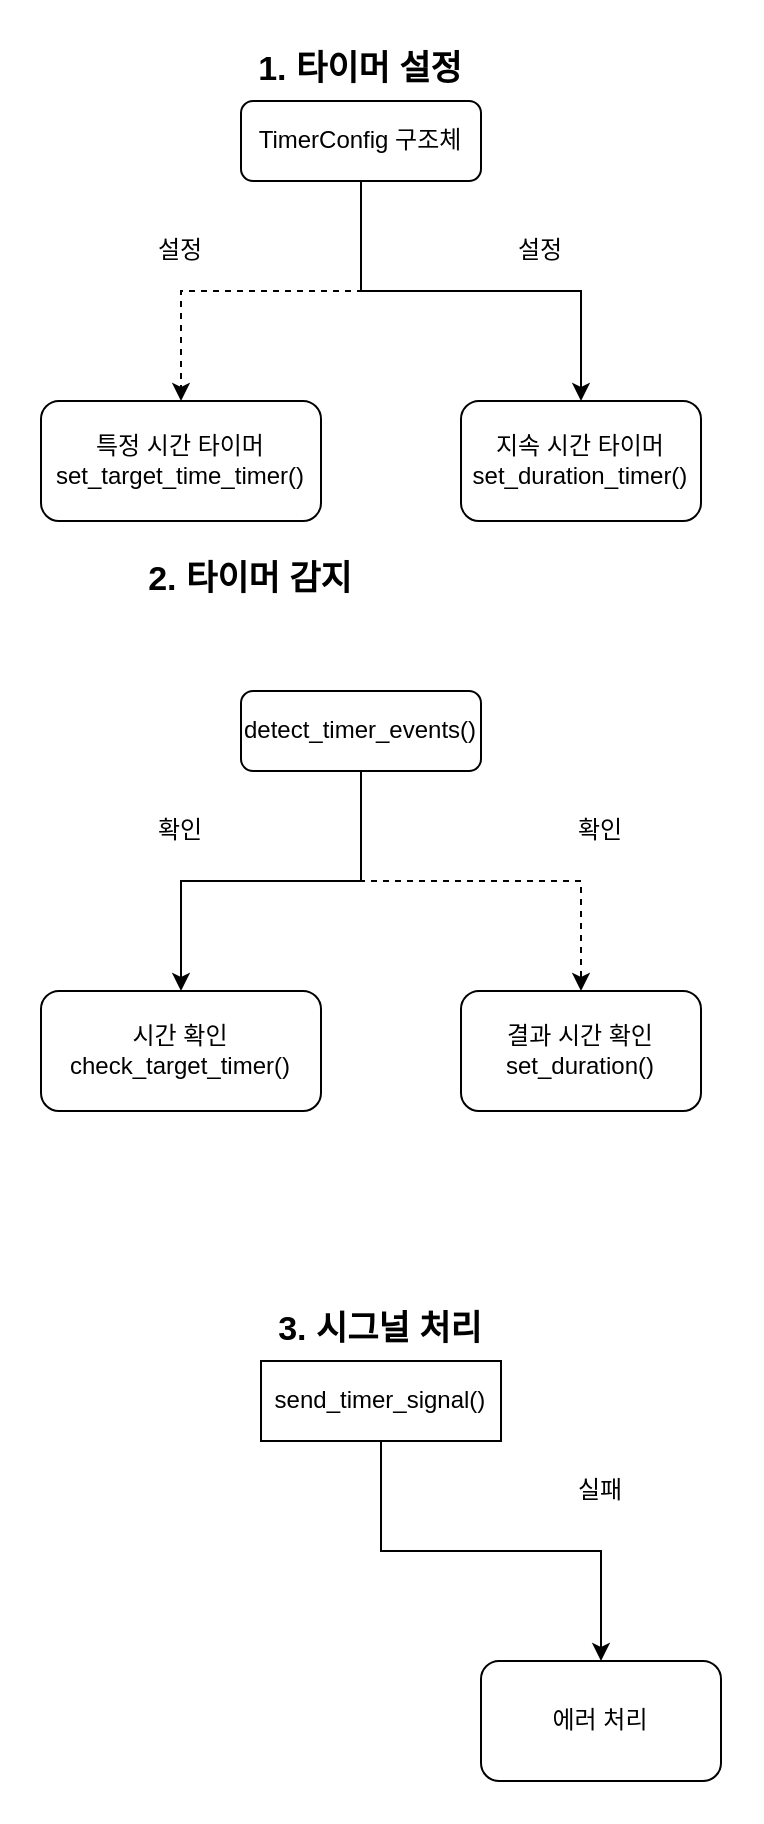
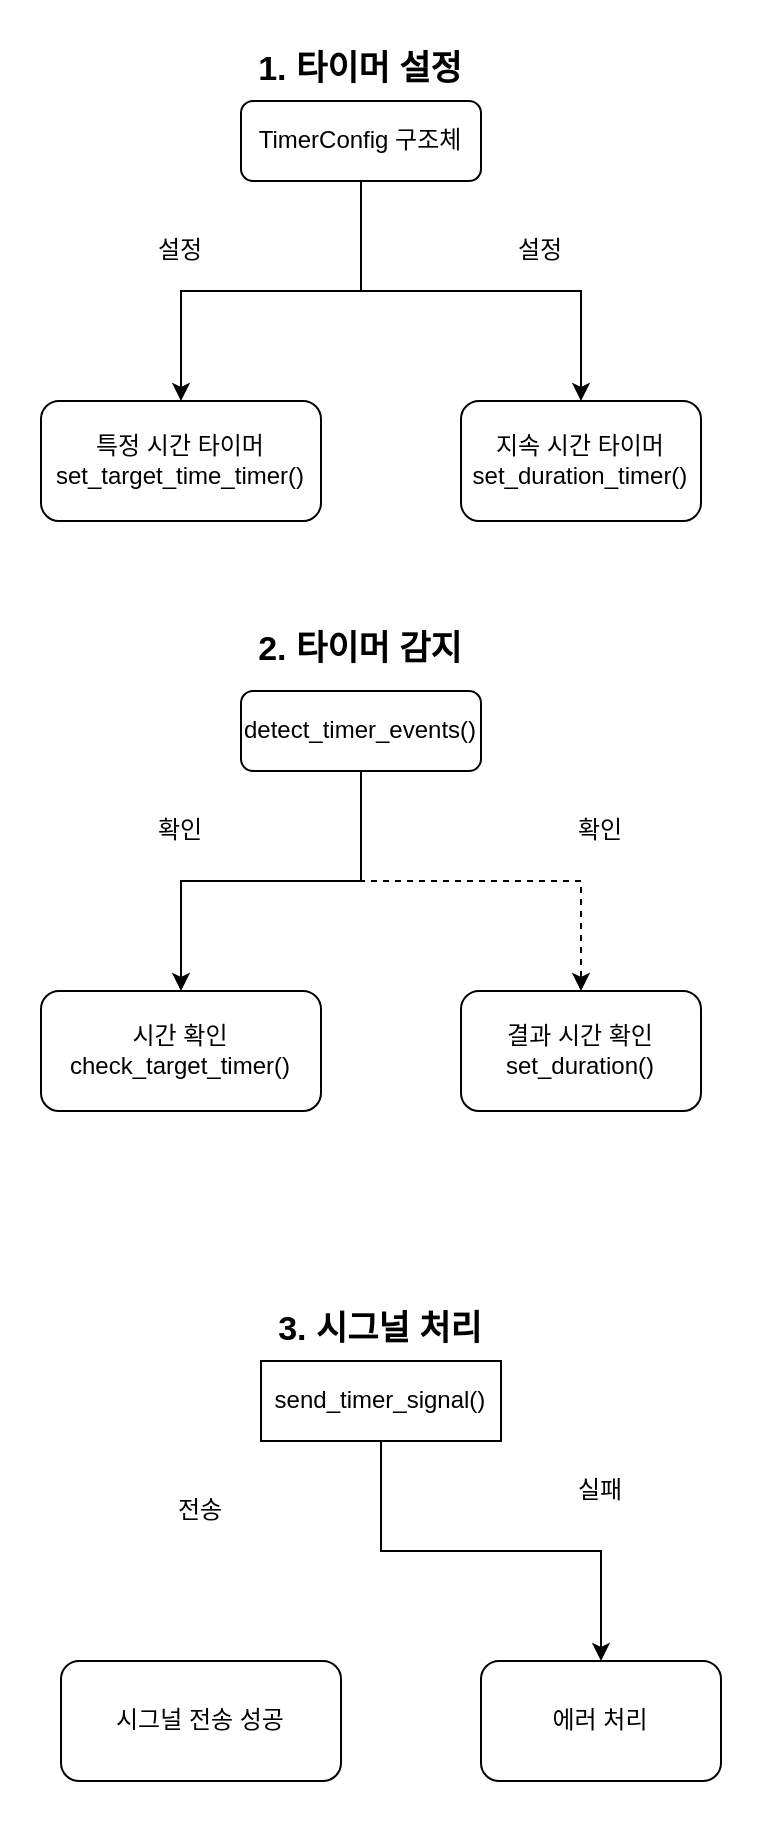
  <mxCell id="0" />
  <mxCell id="1" parent="0" />
- <mxCell id="2" value="" style="edgeStyle=orthogonalEdgeStyle;rounded=0;orthogonalLoop=1;jettySize=auto;html=1;dashed=1;" parent="1" source="4" target="5" edge="1"><mxGeometry relative="1" as="geometry" /></mxCell>
+ <mxCell id="2" value="" style="edgeStyle=orthogonalEdgeStyle;rounded=0;orthogonalLoop=1;jettySize=auto;html=1;" parent="1" source="4" target="5" edge="1"><mxGeometry relative="1" as="geometry" /></mxCell>
  <mxCell id="3" value="" style="edgeStyle=orthogonalEdgeStyle;rounded=0;orthogonalLoop=1;jettySize=auto;html=1;" parent="1" source="4" target="6" edge="1"><mxGeometry relative="1" as="geometry" /></mxCell>
  <mxCell id="4" value="TimerConfig 구조체" style="rounded=1;whiteSpace=wrap;html=1;fontSize=12;glass=0;strokeWidth=1;shadow=0;" parent="1" vertex="1"><mxGeometry x="120" y="50" width="120" height="40" as="geometry" /></mxCell>
  <mxCell id="5" value="특정 시간 타이머&lt;div&gt;set_target_time_timer()&lt;/div&gt;" style="whiteSpace=wrap;html=1;rounded=1;glass=0;strokeWidth=1;shadow=0;" parent="1" vertex="1"><mxGeometry x="20" y="200" width="140" height="60" as="geometry" /></mxCell>
  <mxCell id="6" value="지속 시간 타이머&lt;div&gt;set_duration_timer()&lt;/div&gt;" style="whiteSpace=wrap;html=1;rounded=1;glass=0;strokeWidth=1;shadow=0;" parent="1" vertex="1"><mxGeometry x="230" y="200" width="120" height="60" as="geometry" /></mxCell>
  <mxCell id="7" value="" style="edgeStyle=orthogonalEdgeStyle;rounded=0;orthogonalLoop=1;jettySize=auto;html=1;" parent="1" source="9" target="10" edge="1"><mxGeometry relative="1" as="geometry" /></mxCell>
  <mxCell id="8" value="" style="edgeStyle=orthogonalEdgeStyle;rounded=0;orthogonalLoop=1;jettySize=auto;html=1;dashed=1;" parent="1" source="9" target="11" edge="1"><mxGeometry relative="1" as="geometry" /></mxCell>
  <mxCell id="9" value="detect_timer_events()" style="rounded=1;whiteSpace=wrap;html=1;fontSize=12;glass=0;strokeWidth=1;shadow=0;" parent="1" vertex="1"><mxGeometry x="120" y="345" width="120" height="40" as="geometry" /></mxCell>
  <mxCell id="10" value="&lt;div&gt;시간 확인&lt;/div&gt;&lt;div&gt;check_target_timer()&lt;/div&gt;" style="whiteSpace=wrap;html=1;rounded=1;glass=0;strokeWidth=1;shadow=0;" parent="1" vertex="1"><mxGeometry x="20" y="495" width="140" height="60" as="geometry" /></mxCell>
  <mxCell id="11" value="결과 시간 확인&lt;div&gt;set_duration()&lt;/div&gt;" style="whiteSpace=wrap;html=1;rounded=1;glass=0;strokeWidth=1;shadow=0;" parent="1" vertex="1"><mxGeometry x="230" y="495" width="120" height="60" as="geometry" /></mxCell>
  <mxCell id="12" value="" style="edgeStyle=orthogonalEdgeStyle;rounded=0;orthogonalLoop=1;jettySize=auto;html=1;" parent="1" source="13" target="15" edge="1"><mxGeometry relative="1" as="geometry" /></mxCell>
  <mxCell id="13" value="send_timer_signal()" style="whiteSpace=wrap;html=1;fontSize=12;glass=0;strokeWidth=1;shadow=0;rounded=0;" parent="1" vertex="1"><mxGeometry x="130" y="680" width="120" height="40" as="geometry" /></mxCell>
+ <mxCell id="14" value="&lt;div&gt;시그널 전송 성공&lt;/div&gt;" style="whiteSpace=wrap;html=1;rounded=1;glass=0;strokeWidth=1;shadow=0;" parent="1" vertex="1"><mxGeometry x="30" y="830" width="140" height="60" as="geometry" /></mxCell>
  <mxCell id="15" value="에러 처리" style="whiteSpace=wrap;html=1;rounded=1;glass=0;strokeWidth=1;shadow=0;" parent="1" vertex="1"><mxGeometry x="240" y="830" width="120" height="60" as="geometry" /></mxCell>
  <mxCell id="16" value="설정" style="text;html=1;align=center;verticalAlign=middle;whiteSpace=wrap;rounded=0;" parent="1" vertex="1"><mxGeometry x="60" y="110" width="60" height="30" as="geometry" /></mxCell>
  <mxCell id="17" value="설정" style="text;html=1;align=center;verticalAlign=middle;whiteSpace=wrap;rounded=0;" parent="1" vertex="1"><mxGeometry x="240" y="110" width="60" height="30" as="geometry" /></mxCell>
  <mxCell id="18" value="확인" style="text;html=1;align=center;verticalAlign=middle;whiteSpace=wrap;rounded=0;" parent="1" vertex="1"><mxGeometry x="60" y="400" width="60" height="30" as="geometry" /></mxCell>
  <mxCell id="19" value="확인" style="text;html=1;align=center;verticalAlign=middle;whiteSpace=wrap;rounded=0;rotation=0;" parent="1" vertex="1"><mxGeometry x="270" y="400" width="60" height="30" as="geometry" /></mxCell>
+ <mxCell id="20" value="전송" style="text;html=1;align=center;verticalAlign=middle;whiteSpace=wrap;rounded=0;" parent="1" vertex="1"><mxGeometry x="70" y="740" width="60" height="30" as="geometry" /></mxCell>
  <mxCell id="21" value="실패" style="text;html=1;align=center;verticalAlign=middle;whiteSpace=wrap;rounded=0;" parent="1" vertex="1"><mxGeometry x="270" y="730" width="60" height="30" as="geometry" /></mxCell>
  <mxCell id="22" value="&lt;b&gt;&lt;font style=&quot;font-size: 17px;&quot;&gt;1. 타이머 설정&lt;/font&gt;&lt;/b&gt;" style="text;html=1;align=center;verticalAlign=middle;whiteSpace=wrap;rounded=0;" vertex="1" parent="1"><mxGeometry x="120" y="20" width="120" height="30" as="geometry" /></mxCell>
- <mxCell id="23" value="&lt;b&gt;&lt;font style=&quot;font-size: 17px;&quot;&gt;2. 타이머 감지&lt;/font&gt;&lt;/b&gt;" style="text;html=1;align=center;verticalAlign=middle;whiteSpace=wrap;rounded=0;" vertex="1" parent="1"><mxGeometry x="65" y="275" width="120" height="30" as="geometry" /></mxCell>
+ <mxCell id="23" value="&lt;b&gt;&lt;font style=&quot;font-size: 17px;&quot;&gt;2. 타이머 감지&lt;/font&gt;&lt;/b&gt;" style="text;html=1;align=center;verticalAlign=middle;whiteSpace=wrap;rounded=0;" vertex="1" parent="1"><mxGeometry x="120" y="310" width="120" height="30" as="geometry" /></mxCell>
  <mxCell id="24" value="&lt;b&gt;&lt;font style=&quot;font-size: 17px;&quot;&gt;3. 시그널 처리&lt;/font&gt;&lt;/b&gt;" style="text;html=1;align=center;verticalAlign=middle;whiteSpace=wrap;rounded=0;" vertex="1" parent="1"><mxGeometry x="130" y="650" width="120" height="30" as="geometry" /></mxCell>
